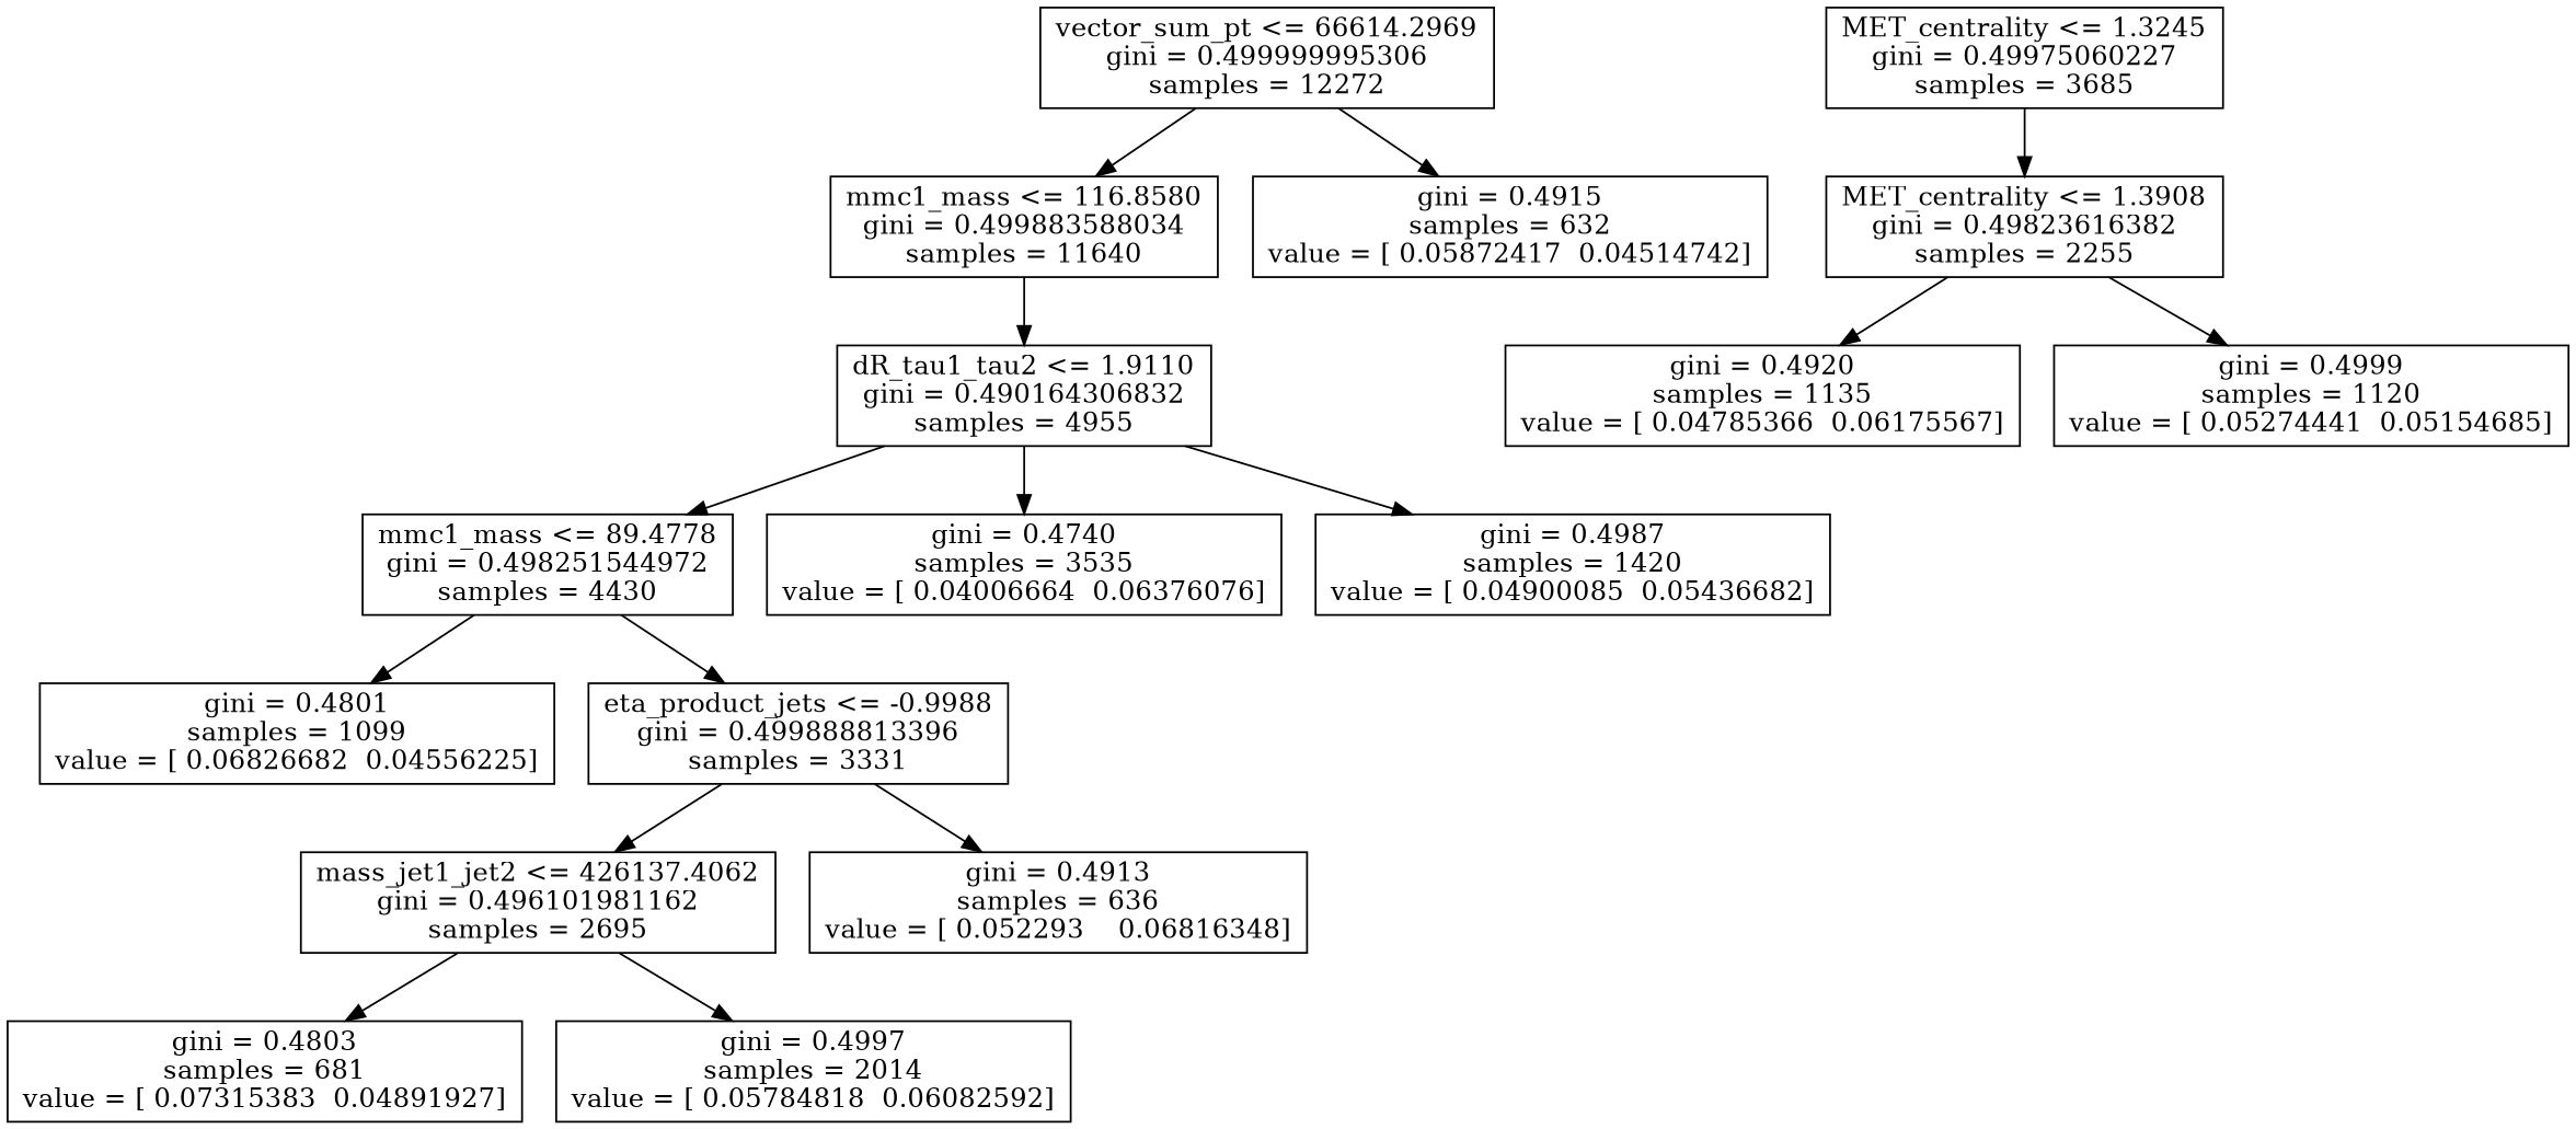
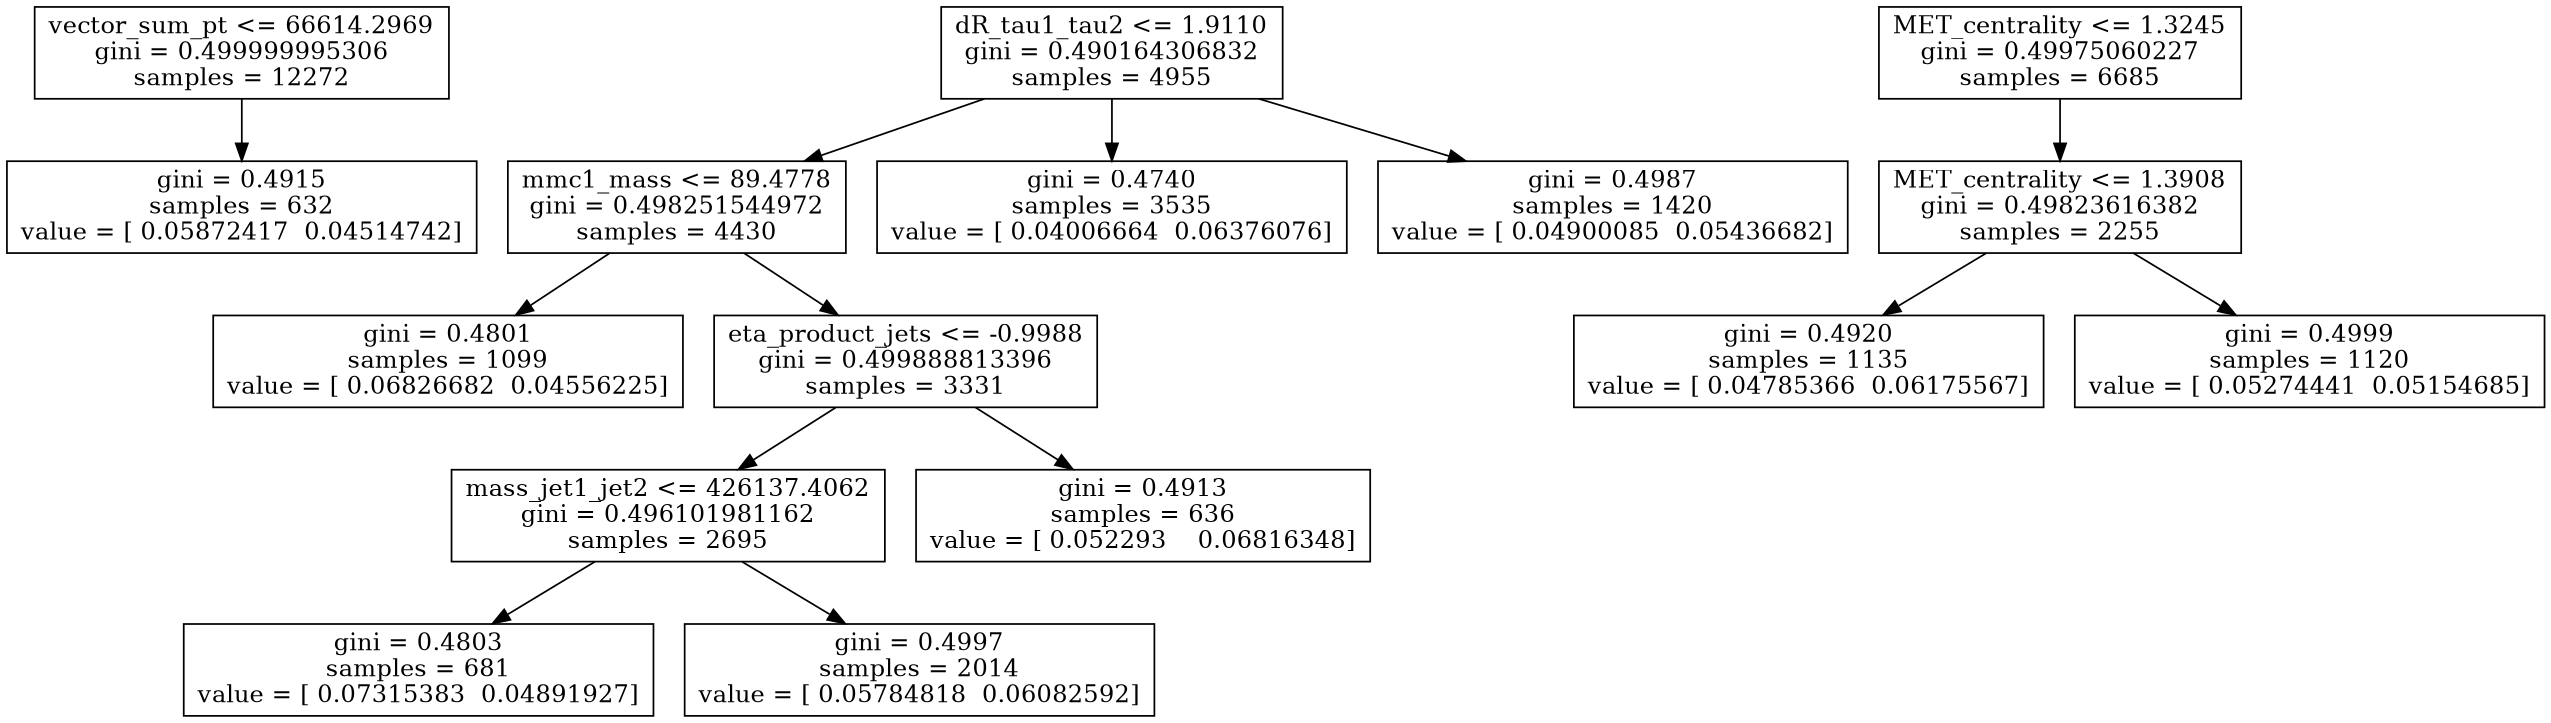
  digraph {
    node [shape=box]
    n1 [label="vector_sum_pt <= 66614.2969\ngini = 0.499999995306\nsamples = 12272"]
-   n2 [label="mmc1_mass <= 116.8580\ngini = 0.499883588034\nsamples = 11640"]
    n3 [label="gini = 0.4915\nsamples = 632\nvalue = [ 0.05872417  0.04514742]"]
    n4 [label="dR_tau1_tau2 <= 1.9110\ngini = 0.490164306832\nsamples = 4955"]
-   n5 [label="MET_centrality <= 1.3245\ngini = 0.49975060227\nsamples = 3685"]
+   n5 [label="MET_centrality <= 1.3245\ngini = 0.49975060227\nsamples = 6685"]
    n6 [label="MET_centrality <= 1.3908\ngini = 0.49823616382\nsamples = 2255"]
    n7 [label="mmc1_mass <= 89.4778\ngini = 0.498251544972\nsamples = 4430"]
    n8 [label="gini = 0.4740\nsamples = 3535\nvalue = [ 0.04006664  0.06376076]"]
    n9 [label="gini = 0.4987\nsamples = 1420\nvalue = [ 0.04900085  0.05436682]"]
    n10 [label="gini = 0.4801\nsamples = 1099\nvalue = [ 0.06826682  0.04556225]"]
    n11 [label="eta_product_jets <= -0.9988\ngini = 0.499888813396\nsamples = 3331"]
    n12 [label="gini = 0.4920\nsamples = 1135\nvalue = [ 0.04785366  0.06175567]"]
    n13 [label="gini = 0.4999\nsamples = 1120\nvalue = [ 0.05274441  0.05154685]"]
    n14 [label="mass_jet1_jet2 <= 426137.4062\ngini = 0.496101981162\nsamples = 2695"]
    n15 [label="gini = 0.4913\nsamples = 636\nvalue = [ 0.052293    0.06816348]"]
    n16 [label="gini = 0.4803\nsamples = 681\nvalue = [ 0.07315383  0.04891927]"]
    n17 [label="gini = 0.4997\nsamples = 2014\nvalue = [ 0.05784818  0.06082592]"]
-   n1 -> n2
    n1 -> n3
-   n2 -> n4
    n4 -> n7
    n4 -> n8
    n4 -> n9
    n5 -> n6
    n6 -> n12
    n6 -> n13
    n7 -> n10
    n7 -> n11
    n11 -> n14
    n11 -> n15
    n14 -> n16
    n14 -> n17
  }
